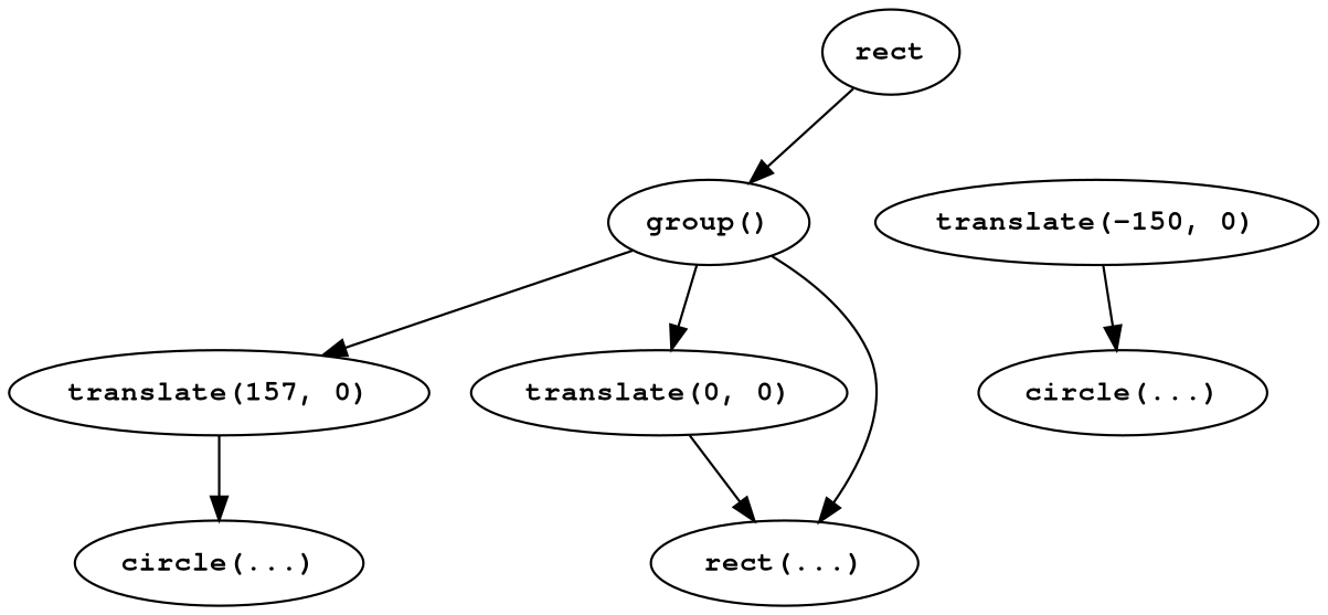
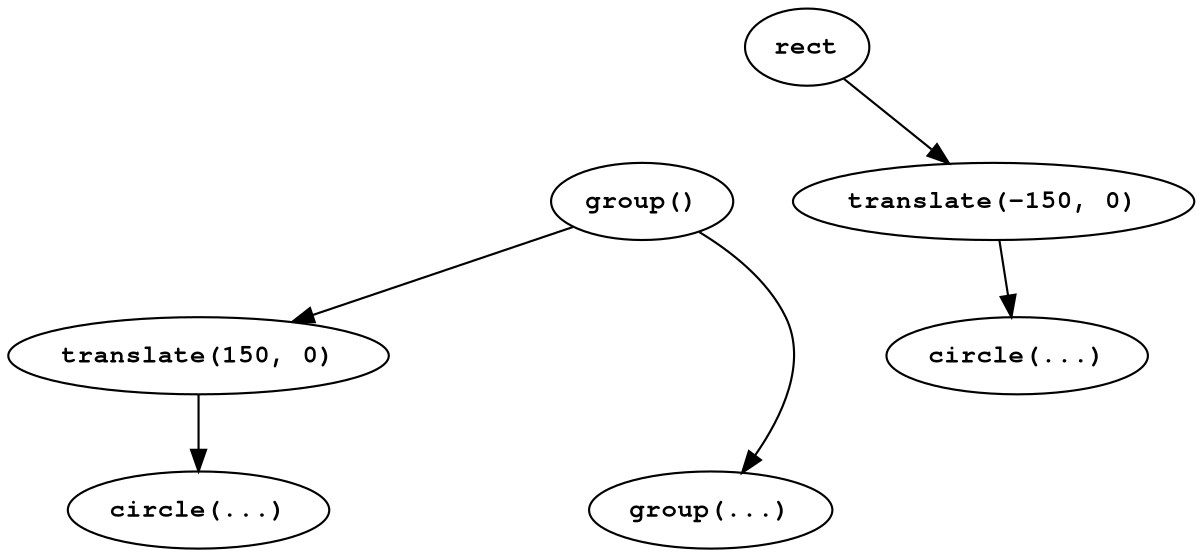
  digraph {
    node [fontname="Courier bold" fontsize=12]
    n1 [label=rect]
    n2 [label="group()"]
-   n3 [label="translate(157, 0)"]
-   n4 [label="translate(0, 0)"]
-   n5 [label="rect(...)"]
+   n3 [label="translate(150, 0)"]
+   n5 [label="group(...)"]
    n6 [label="translate(-150, 0)"]
    n7 [label="circle(...)"]
    n8 [label="circle(...)"]
-   n1 -> n2
+   n1 -> n6
    n2 -> n3
-   n2 -> n4
    n2 -> n5
    n3 -> n8
-   n4 -> n5
    n6 -> n7
  }
